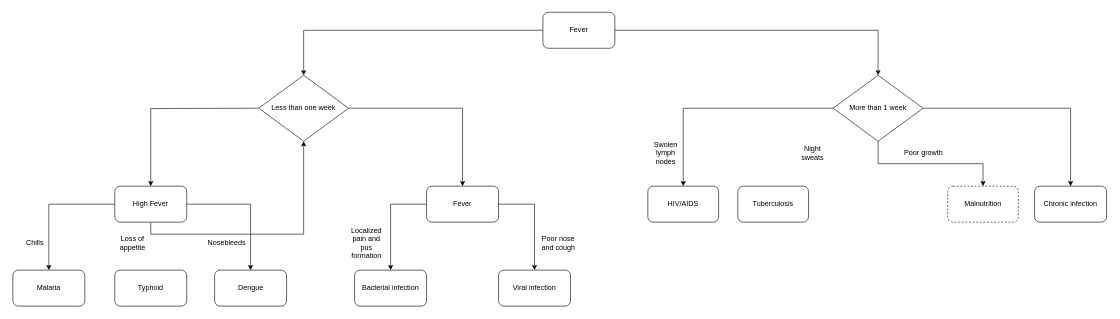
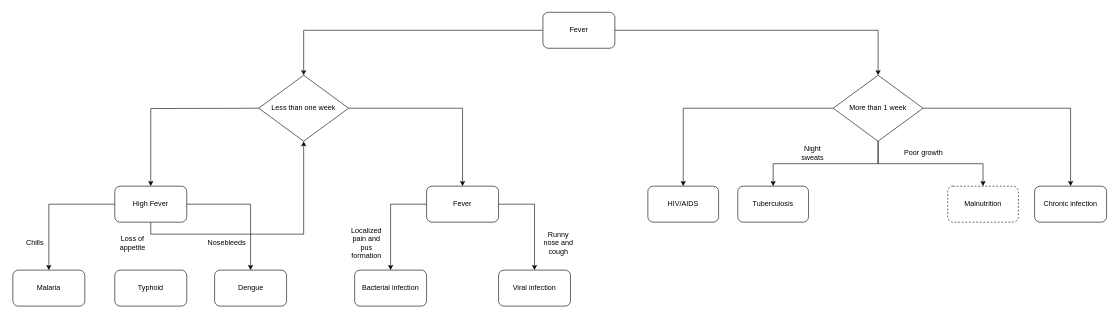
  <mxCell id="0" />
  <mxCell id="1" parent="0" />
  <mxCell id="2" style="edgeStyle=orthogonalEdgeStyle;rounded=0;orthogonalLoop=1;jettySize=auto;html=1;" parent="1" source="4" target="7" edge="1"><mxGeometry relative="1" as="geometry" /></mxCell>
  <mxCell id="3" style="edgeStyle=orthogonalEdgeStyle;rounded=0;orthogonalLoop=1;jettySize=auto;html=1;exitX=1;exitY=0.5;exitDx=0;exitDy=0;entryX=0.5;entryY=0;entryDx=0;entryDy=0;" parent="1" source="4" target="12" edge="1"><mxGeometry relative="1" as="geometry"><Array as="points"><mxPoint x="1463" y="50" /></Array></mxGeometry></mxCell>
  <mxCell id="4" value="Fever" style="rounded=1;whiteSpace=wrap;html=1;" parent="1" vertex="1"><mxGeometry x="904" y="20" width="120" height="60" as="geometry" /></mxCell>
  <mxCell id="5" style="edgeStyle=orthogonalEdgeStyle;rounded=0;orthogonalLoop=1;jettySize=auto;html=1;exitX=0.5;exitY=1;exitDx=0;exitDy=0;entryX=0.5;entryY=0;entryDx=0;entryDy=0;" parent="1" target="16" edge="1"><mxGeometry relative="1" as="geometry"><mxPoint x="430" y="180" as="sourcePoint" /><mxPoint x="35" y="260" as="targetPoint" /></mxGeometry></mxCell>
  <mxCell id="6" style="edgeStyle=orthogonalEdgeStyle;rounded=0;orthogonalLoop=1;jettySize=auto;html=1;exitX=1;exitY=0.5;exitDx=0;exitDy=0;entryX=0.5;entryY=0;entryDx=0;entryDy=0;" parent="1" source="7" target="19" edge="1"><mxGeometry relative="1" as="geometry" /></mxCell>
  <mxCell id="7" value="Less than one week" style="rhombus;whiteSpace=wrap;html=1;" parent="1" vertex="1"><mxGeometry x="430" y="125" width="150" height="110" as="geometry" /></mxCell>
  <mxCell id="8" style="edgeStyle=orthogonalEdgeStyle;rounded=0;orthogonalLoop=1;jettySize=auto;html=1;exitX=0;exitY=0.5;exitDx=0;exitDy=0;entryX=0.5;entryY=0;entryDx=0;entryDy=0;" parent="1" source="12" target="30" edge="1"><mxGeometry relative="1" as="geometry" /></mxCell>
+ <mxCell id="9" style="edgeStyle=orthogonalEdgeStyle;rounded=0;orthogonalLoop=1;jettySize=auto;html=1;exitX=0.5;exitY=1;exitDx=0;exitDy=0;" parent="1" source="12" target="32" edge="1"><mxGeometry relative="1" as="geometry" /></mxCell>
  <mxCell id="10" style="edgeStyle=orthogonalEdgeStyle;rounded=0;orthogonalLoop=1;jettySize=auto;html=1;exitX=0.5;exitY=1;exitDx=0;exitDy=0;entryX=0.5;entryY=0;entryDx=0;entryDy=0;" parent="1" source="12" target="34" edge="1"><mxGeometry relative="1" as="geometry" /></mxCell>
  <mxCell id="11" style="edgeStyle=orthogonalEdgeStyle;rounded=0;orthogonalLoop=1;jettySize=auto;html=1;exitX=1;exitY=0.5;exitDx=0;exitDy=0;entryX=0.5;entryY=0;entryDx=0;entryDy=0;" parent="1" source="12" target="36" edge="1"><mxGeometry relative="1" as="geometry" /></mxCell>
  <mxCell id="12" value="More than 1 week" style="rhombus;whiteSpace=wrap;html=1;" parent="1" vertex="1"><mxGeometry x="1388" y="125" width="150" height="110" as="geometry" /></mxCell>
  <mxCell id="13" style="edgeStyle=orthogonalEdgeStyle;rounded=0;orthogonalLoop=1;jettySize=auto;html=1;exitX=0;exitY=0.5;exitDx=0;exitDy=0;entryX=0.5;entryY=0;entryDx=0;entryDy=0;" parent="1" source="16" target="20" edge="1"><mxGeometry relative="1" as="geometry" /></mxCell>
  <mxCell id="14" style="edgeStyle=orthogonalEdgeStyle;rounded=0;orthogonalLoop=1;jettySize=auto;html=1;exitX=0.5;exitY=1;exitDx=0;exitDy=0;" parent="1" source="16" target="7" edge="1"><mxGeometry relative="1" as="geometry" /></mxCell>
  <mxCell id="15" style="edgeStyle=orthogonalEdgeStyle;rounded=0;orthogonalLoop=1;jettySize=auto;html=1;exitX=1;exitY=0.5;exitDx=0;exitDy=0;entryX=0.5;entryY=0;entryDx=0;entryDy=0;" parent="1" source="16" target="22" edge="1"><mxGeometry relative="1" as="geometry" /></mxCell>
  <mxCell id="16" value="High Fever" style="rounded=1;whiteSpace=wrap;html=1;" parent="1" vertex="1"><mxGeometry x="190" y="310" width="120" height="60" as="geometry" /></mxCell>
  <mxCell id="17" style="edgeStyle=orthogonalEdgeStyle;rounded=0;orthogonalLoop=1;jettySize=auto;html=1;exitX=1;exitY=0.5;exitDx=0;exitDy=0;entryX=0.5;entryY=0;entryDx=0;entryDy=0;" parent="1" source="19" target="27" edge="1"><mxGeometry relative="1" as="geometry" /></mxCell>
  <mxCell id="18" style="edgeStyle=orthogonalEdgeStyle;rounded=0;orthogonalLoop=1;jettySize=auto;html=1;exitX=0;exitY=0.5;exitDx=0;exitDy=0;entryX=0.5;entryY=0;entryDx=0;entryDy=0;" parent="1" source="19" target="26" edge="1"><mxGeometry relative="1" as="geometry" /></mxCell>
  <mxCell id="19" value="Fever" style="rounded=1;whiteSpace=wrap;html=1;" parent="1" vertex="1"><mxGeometry x="710" y="310" width="120" height="60" as="geometry" /></mxCell>
  <mxCell id="20" value="Malaria" style="rounded=1;whiteSpace=wrap;html=1;" parent="1" vertex="1"><mxGeometry x="20" y="450" width="120" height="60" as="geometry" /></mxCell>
  <mxCell id="21" value="Typhoid" style="rounded=1;whiteSpace=wrap;html=1;" parent="1" vertex="1"><mxGeometry x="190" y="450" width="120" height="60" as="geometry" /></mxCell>
  <mxCell id="22" value="Dengue" style="rounded=1;whiteSpace=wrap;html=1;" parent="1" vertex="1"><mxGeometry x="356.5" y="450" width="120" height="60" as="geometry" /></mxCell>
  <mxCell id="23" value="Chills" style="text;html=1;align=center;verticalAlign=middle;whiteSpace=wrap;rounded=0;" parent="1" vertex="1"><mxGeometry x="27" y="390" width="60" height="30" as="geometry" /></mxCell>
  <mxCell id="24" value="Loss of appetite" style="text;html=1;align=center;verticalAlign=middle;whiteSpace=wrap;rounded=0;" parent="1" vertex="1"><mxGeometry x="190" y="390" width="60" height="30" as="geometry" /></mxCell>
  <mxCell id="25" value="Nosebleeds" style="text;html=1;align=center;verticalAlign=middle;whiteSpace=wrap;rounded=0;" parent="1" vertex="1"><mxGeometry x="347" y="390" width="60" height="30" as="geometry" /></mxCell>
  <mxCell id="26" value="Bacterial infection" style="rounded=1;whiteSpace=wrap;html=1;" parent="1" vertex="1"><mxGeometry x="590" y="450" width="120" height="60" as="geometry" /></mxCell>
  <mxCell id="27" value="Viral infection" style="rounded=1;whiteSpace=wrap;html=1;" parent="1" vertex="1"><mxGeometry x="830" y="450" width="120" height="60" as="geometry" /></mxCell>
  <mxCell id="28" value="Localized pain and pus formation" style="text;html=1;align=center;verticalAlign=middle;whiteSpace=wrap;rounded=0;" parent="1" vertex="1"><mxGeometry x="580" y="390" width="60" height="30" as="geometry" /></mxCell>
- <mxCell id="29" value="Poor nose and cough" style="text;html=1;align=center;verticalAlign=middle;whiteSpace=wrap;rounded=0;" parent="1" vertex="1"><mxGeometry x="900" y="390" width="60" height="30" as="geometry" /></mxCell>
+ <mxCell id="29" value="Runny nose and cough" style="text;html=1;align=center;verticalAlign=middle;whiteSpace=wrap;rounded=0;" parent="1" vertex="1"><mxGeometry x="900" y="390" width="60" height="30" as="geometry" /></mxCell>
  <mxCell id="30" value="HIV/AIDS" style="rounded=1;whiteSpace=wrap;html=1;" parent="1" vertex="1"><mxGeometry x="1079" y="310" width="118" height="60" as="geometry" /></mxCell>
- <mxCell id="31" value="Swolen lymph nodes" style="text;html=1;align=center;verticalAlign=middle;whiteSpace=wrap;rounded=0;" parent="1" vertex="1"><mxGeometry x="1079" y="240" width="60" height="30" as="geometry" /></mxCell>
  <mxCell id="32" value="Tuberculosis" style="rounded=1;whiteSpace=wrap;html=1;" parent="1" vertex="1"><mxGeometry x="1229" y="310" width="118" height="60" as="geometry" /></mxCell>
  <mxCell id="33" value="Night sweats" style="text;html=1;align=center;verticalAlign=middle;whiteSpace=wrap;rounded=0;" parent="1" vertex="1"><mxGeometry x="1324" y="240" width="60" height="30" as="geometry" /></mxCell>
  <mxCell id="34" value="Malnutrition" style="rounded=1;whiteSpace=wrap;html=1;dashed=1;" parent="1" vertex="1"><mxGeometry x="1579" y="310" width="118" height="60" as="geometry" /></mxCell>
  <mxCell id="35" value="Poor growth" style="text;html=1;align=center;verticalAlign=middle;whiteSpace=wrap;rounded=0;" parent="1" vertex="1"><mxGeometry x="1484" y="240" width="110" height="30" as="geometry" /></mxCell>
  <mxCell id="36" value="Chronic infection" style="rounded=1;whiteSpace=wrap;html=1;" parent="1" vertex="1"><mxGeometry x="1724" y="310" width="120" height="60" as="geometry" /></mxCell>
